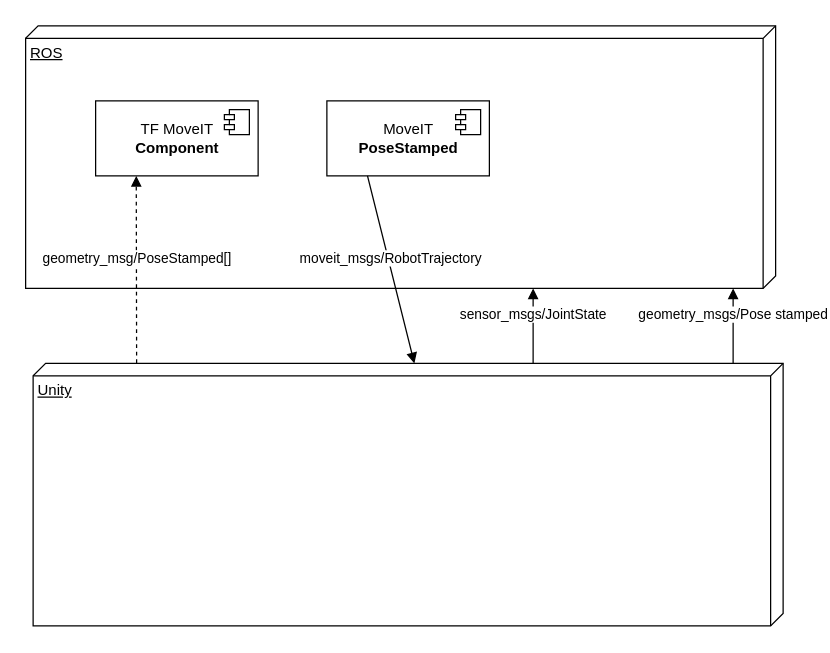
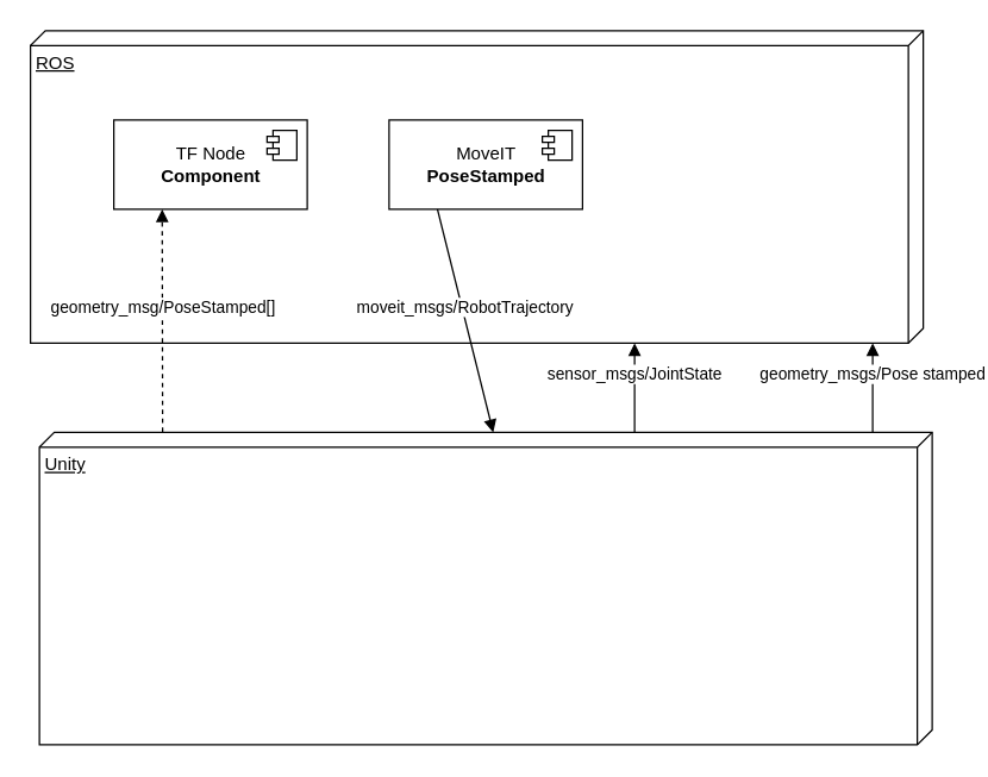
  <mxCell id="0" />
  <mxCell id="1" parent="0" />
  <mxCell id="2" value="Unity" style="verticalAlign=top;align=left;spacingTop=8;spacingLeft=2;spacingRight=12;shape=cube;size=10;direction=south;fontStyle=4;html=1;" vertex="1" parent="1"><mxGeometry x="26" y="290" width="600" height="210" as="geometry" /></mxCell>
  <mxCell id="3" value="ROS" style="verticalAlign=top;align=left;spacingTop=8;spacingLeft=2;spacingRight=12;shape=cube;size=10;direction=south;fontStyle=4;html=1;" vertex="1" parent="1"><mxGeometry x="20" y="20" width="600" height="210" as="geometry" /></mxCell>
- <mxCell id="4" value="TF MoveIT&lt;br&gt;&lt;b&gt;Component&lt;/b&gt;" style="html=1;dropTarget=0;" vertex="1" parent="1"><mxGeometry x="76" y="80" width="130" height="60" as="geometry" /></mxCell>
+ <mxCell id="4" value="TF Node&lt;br&gt;&lt;b&gt;Component&lt;/b&gt;" style="html=1;dropTarget=0;" vertex="1" parent="1"><mxGeometry x="76" y="80" width="130" height="60" as="geometry" /></mxCell>
  <mxCell id="5" value="" style="shape=module;jettyWidth=8;jettyHeight=4;" vertex="1" parent="4"><mxGeometry x="1" width="20" height="20" relative="1" as="geometry"><mxPoint x="-27" y="7" as="offset" /></mxGeometry></mxCell>
  <mxCell id="6" value="sensor_msgs/JointState" style="html=1;verticalAlign=bottom;endArrow=block;" edge="1" parent="1"><mxGeometry width="80" relative="1" as="geometry"><mxPoint x="426" y="290" as="sourcePoint" /><mxPoint x="426" y="230" as="targetPoint" /><Array as="points"><mxPoint x="426" y="260" /></Array></mxGeometry></mxCell>
  <mxCell id="7" value="geometry_msgs/Pose stamped" style="html=1;verticalAlign=bottom;endArrow=block;" edge="1" parent="1"><mxGeometry width="80" relative="1" as="geometry"><mxPoint x="586" y="290" as="sourcePoint" /><mxPoint x="586" y="230" as="targetPoint" /><Array as="points"><mxPoint x="586" y="260" /></Array><mxPoint as="offset" /></mxGeometry></mxCell>
  <mxCell id="8" value="geometry_msg/PoseStamped[]" style="html=1;verticalAlign=bottom;endArrow=block;entryX=0.25;entryY=1;entryDx=0;entryDy=0;exitX=-0.001;exitY=0.862;exitDx=0;exitDy=0;exitPerimeter=0;dashed=1;" edge="1" parent="1" source="2" target="4"><mxGeometry width="80" relative="1" as="geometry"><mxPoint x="276" y="230" as="sourcePoint" /><mxPoint x="356" y="230" as="targetPoint" /></mxGeometry></mxCell>
  <mxCell id="9" value="MoveIT&lt;br&gt;&lt;b&gt;PoseStamped&lt;/b&gt;" style="html=1;dropTarget=0;" vertex="1" parent="1"><mxGeometry x="261" y="80" width="130" height="60" as="geometry" /></mxCell>
  <mxCell id="10" value="" style="shape=module;jettyWidth=8;jettyHeight=4;" vertex="1" parent="9"><mxGeometry x="1" width="20" height="20" relative="1" as="geometry"><mxPoint x="-27" y="7" as="offset" /></mxGeometry></mxCell>
  <mxCell id="11" value="moveit_msgs/RobotTrajectory" style="html=1;verticalAlign=bottom;endArrow=block;exitX=0.25;exitY=1;exitDx=0;exitDy=0;entryX=0;entryY=0;entryDx=0;entryDy=295;entryPerimeter=0;" edge="1" parent="1" source="9" target="2"><mxGeometry width="80" relative="1" as="geometry"><mxPoint x="276" y="230" as="sourcePoint" /><mxPoint x="356" y="230" as="targetPoint" /></mxGeometry></mxCell>
